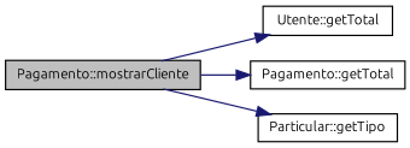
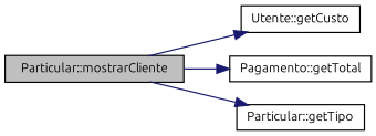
  digraph {
    fontname=Ubuntu
    rankdir=LR
    node [color=black fillcolor=white fontname=Ubuntu fontsize=10 shape=record style=filled]
    edge [color=midnightblue fontname=Ubuntu fontsize=10 labelfontname=Helvetica labelfontsize=10 style=solid]
-   n1 [fillcolor=grey75 fontcolor=black height=0.2 label="Pagamento::mostrarCliente" width=0.4]
-   n2 [height=0.2 label="Utente::getTotal" width=0.4]
+   n1 [fillcolor=grey75 fontcolor=black height=0.2 label="Particular::mostrarCliente" width=0.4]
+   n2 [height=0.2 label="Utente::getCusto" width=0.4]
    n3 [height=0.2 label="Pagamento::getTotal" width=0.4]
    n4 [height=0.2 label="Particular::getTipo" width=0.4]
    n1 -> n2
    n1 -> n3
    n1 -> n4
  }
